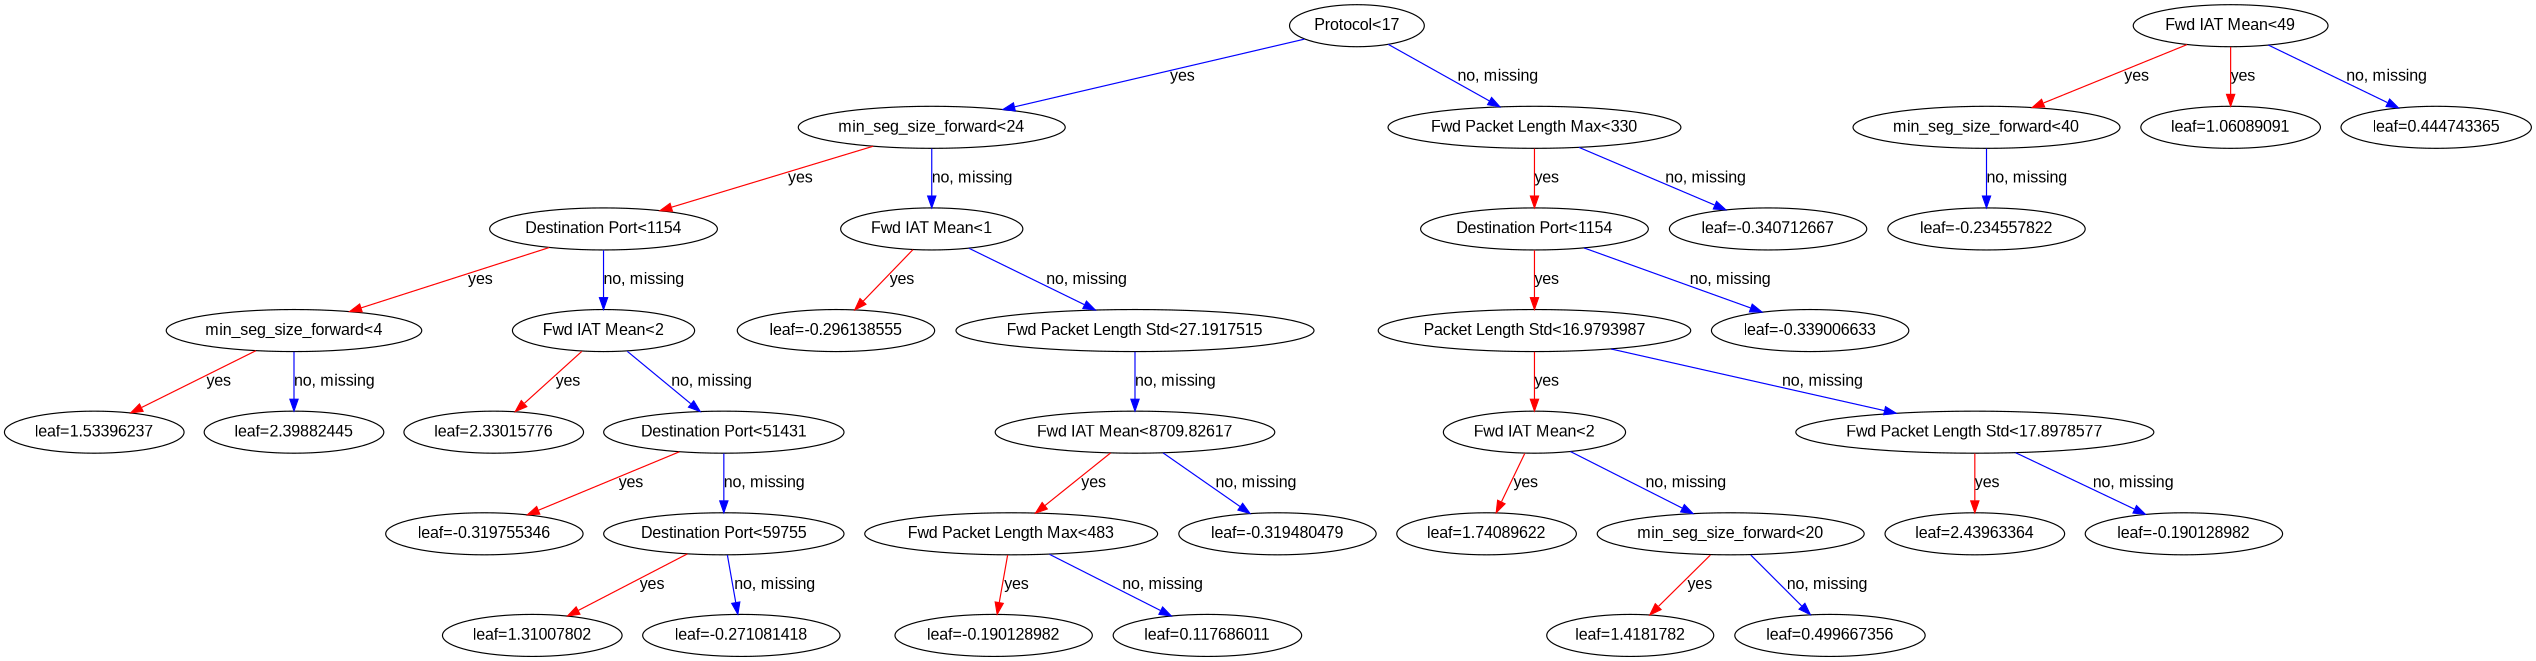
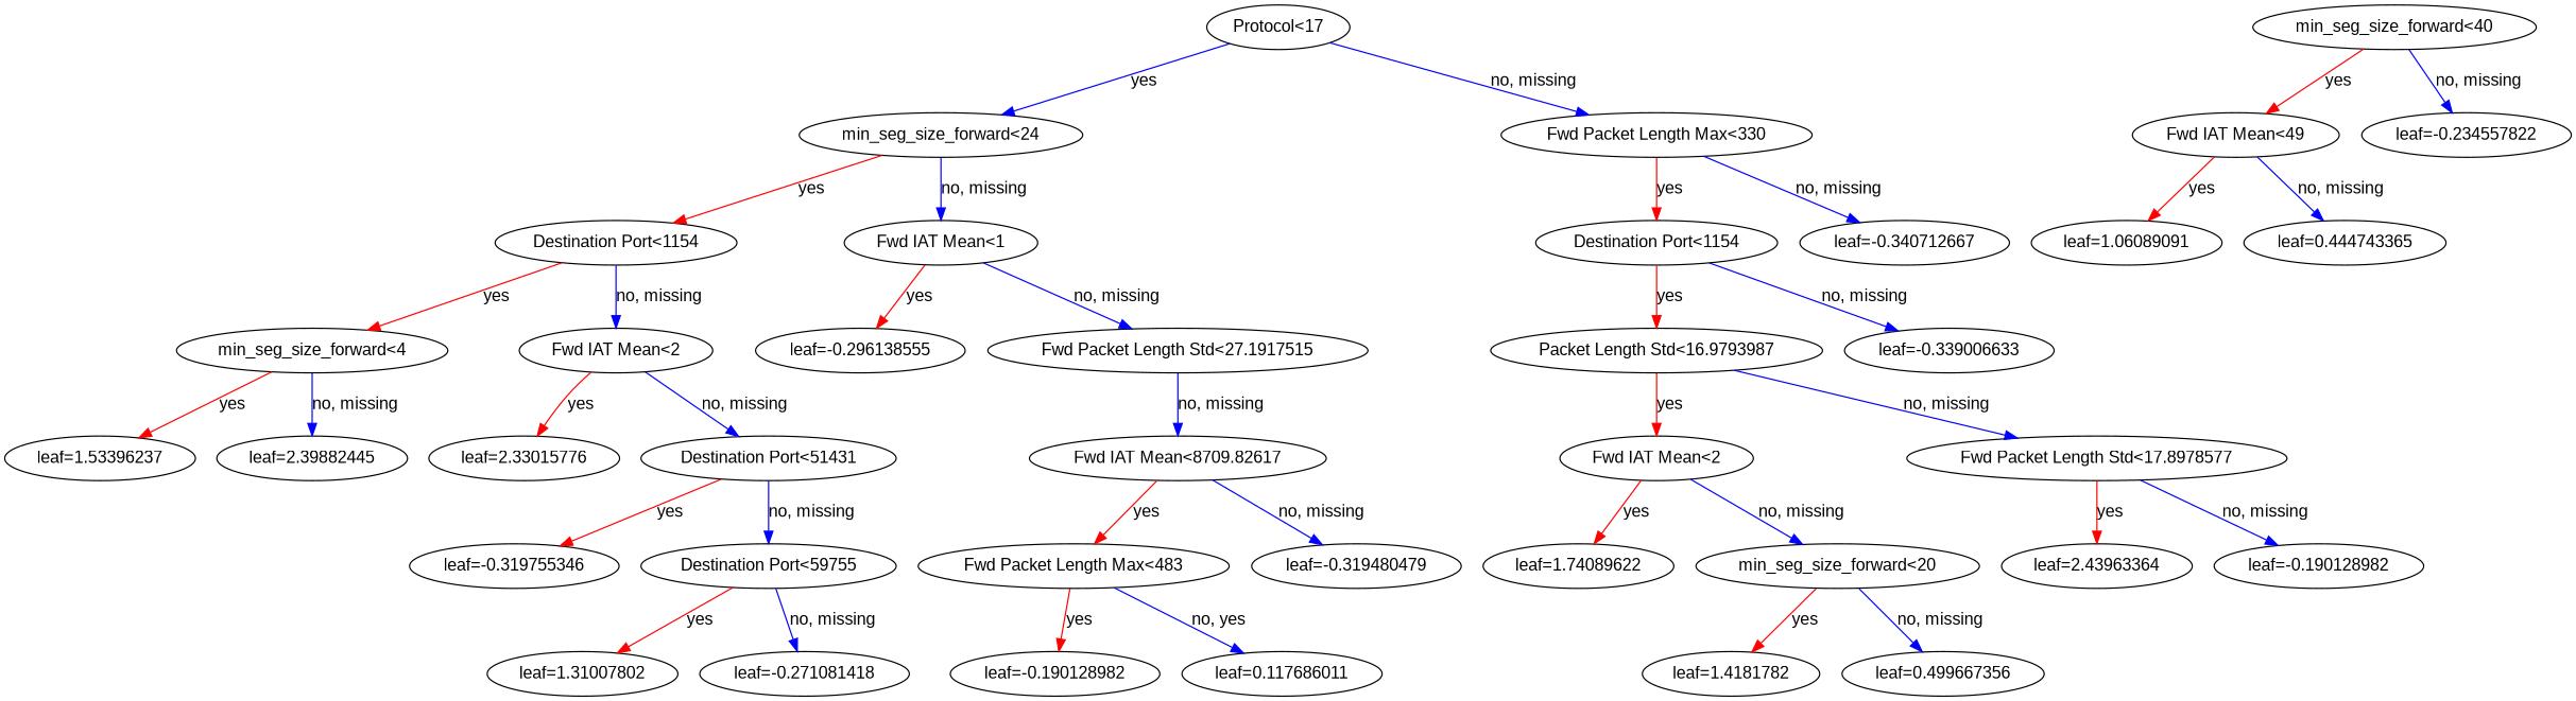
  digraph {
    fontname="Liberation Sans"
    rankdir=TB
    node [fontname="Liberation Sans"]
    edge [color="#0000FF" fontname="Liberation Sans"]
    n1 [label="Protocol<17"]
    n2 [label="min_seg_size_forward<24"]
    n3 [label="Fwd Packet Length Max<330"]
    n4 [label="Destination Port<1154"]
    n5 [label="Fwd IAT Mean<1"]
    n6 [label="Destination Port<1154"]
    n7 [label="leaf=-0.340712667"]
    n8 [label="min_seg_size_forward<4"]
    n9 [label="Fwd IAT Mean<2"]
    n10 [label="leaf=-0.296138555"]
    n11 [label="Fwd Packet Length Std<27.1917515"]
    n12 [label="Packet Length Std<16.9793987"]
    n13 [label="leaf=-0.339006633"]
    n14 [label="leaf=1.53396237"]
    n15 [label="leaf=2.39882445"]
    n16 [label="leaf=2.33015776"]
    n17 [label="Destination Port<51431"]
    n18 [label="Fwd IAT Mean<8709.82617"]
    n19 [label="leaf=-0.319755346"]
    n20 [label="Destination Port<59755"]
    n21 [label="leaf=1.31007802"]
    n22 [label="leaf=-0.271081418"]
    n23 [label="min_seg_size_forward<40"]
    n24 [label="Fwd IAT Mean<49"]
    n25 [label="leaf=-0.234557822"]
    n26 [label="Fwd Packet Length Max<483"]
    n27 [label="leaf=-0.319480479"]
    n28 [label="leaf=1.06089091"]
    n29 [label="leaf=0.444743365"]
    n30 [label="leaf=-0.190128982"]
    n31 [label="leaf=0.117686011"]
    n32 [label="Fwd IAT Mean<2"]
    n33 [label="Fwd Packet Length Std<17.8978577"]
    n34 [label="leaf=1.74089622"]
    n35 [label="min_seg_size_forward<20"]
    n36 [label="leaf=2.43963364"]
    n37 [label="leaf=-0.190128982"]
    n38 [label="leaf=1.4181782"]
    n39 [label="leaf=0.499667356"]
    n1 -> n2 [label=yes]
    n1 -> n3 [label="no, missing"]
    n2 -> n4 [color="#FF0000" label=yes]
    n2 -> n5 [label="no, missing"]
    n3 -> n6 [color="#FF0000" label=yes]
    n3 -> n7 [label="no, missing"]
    n4 -> n8 [color="#FF0000" label=yes]
    n4 -> n9 [label="no, missing"]
    n5 -> n10 [color="#FF0000" label=yes]
    n5 -> n11 [label="no, missing"]
    n6 -> n12 [color="#FF0000" label=yes]
    n6 -> n13 [label="no, missing"]
    n8 -> n14 [color="#FF0000" label=yes]
    n8 -> n15 [label="no, missing"]
    n9 -> n16 [color="#FF0000" label=yes]
    n9 -> n17 [label="no, missing"]
    n11 -> n18 [label="no, missing"]
    n12 -> n32 [color="#FF0000" label=yes]
    n12 -> n33 [label="no, missing"]
    n17 -> n19 [color="#FF0000" label=yes]
    n17 -> n20 [label="no, missing"]
    n18 -> n26 [color="#FF0000" label=yes]
    n18 -> n27 [label="no, missing"]
    n20 -> n21 [color="#FF0000" label=yes]
    n20 -> n22 [label="no, missing"]
-   n24 -> n23 [color="#FF0000" label=yes]
+   n23 -> n24 [color="#FF0000" label=yes]
    n23 -> n25 [label="no, missing"]
    n24 -> n28 [color="#FF0000" label=yes]
    n24 -> n29 [label="no, missing"]
    n26 -> n30 [color="#FF0000" label=yes]
-   n26 -> n31 [label="no, missing"]
+   n26 -> n31 [label="no, yes"]
    n32 -> n34 [color="#FF0000" label=yes]
    n32 -> n35 [label="no, missing"]
    n33 -> n36 [color="#FF0000" label=yes]
    n33 -> n37 [label="no, missing"]
    n35 -> n38 [color="#FF0000" label=yes]
    n35 -> n39 [label="no, missing"]
  }
